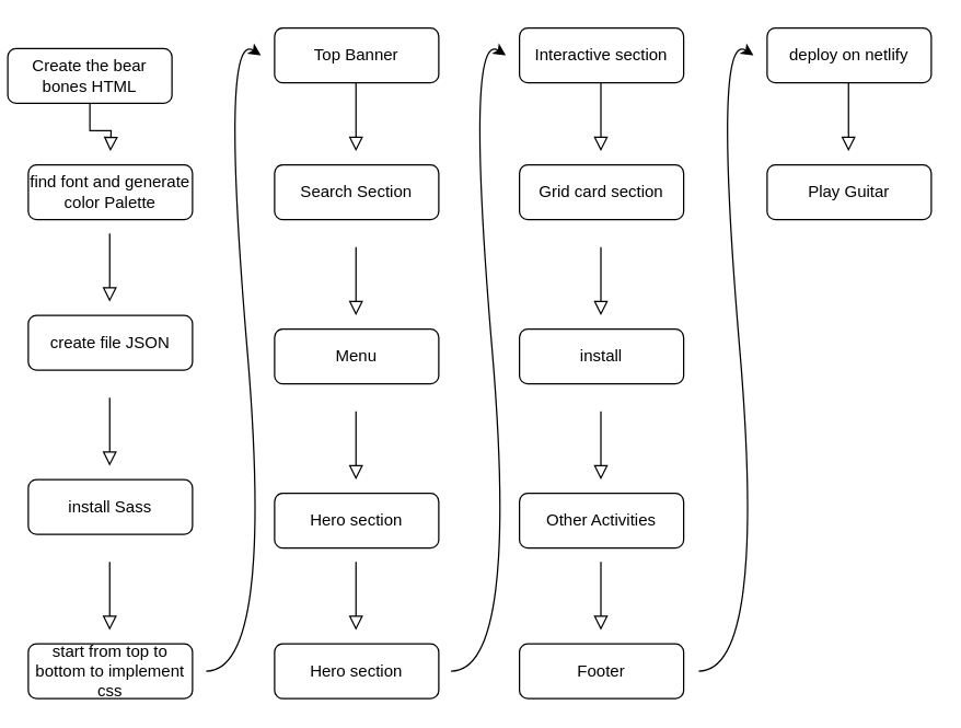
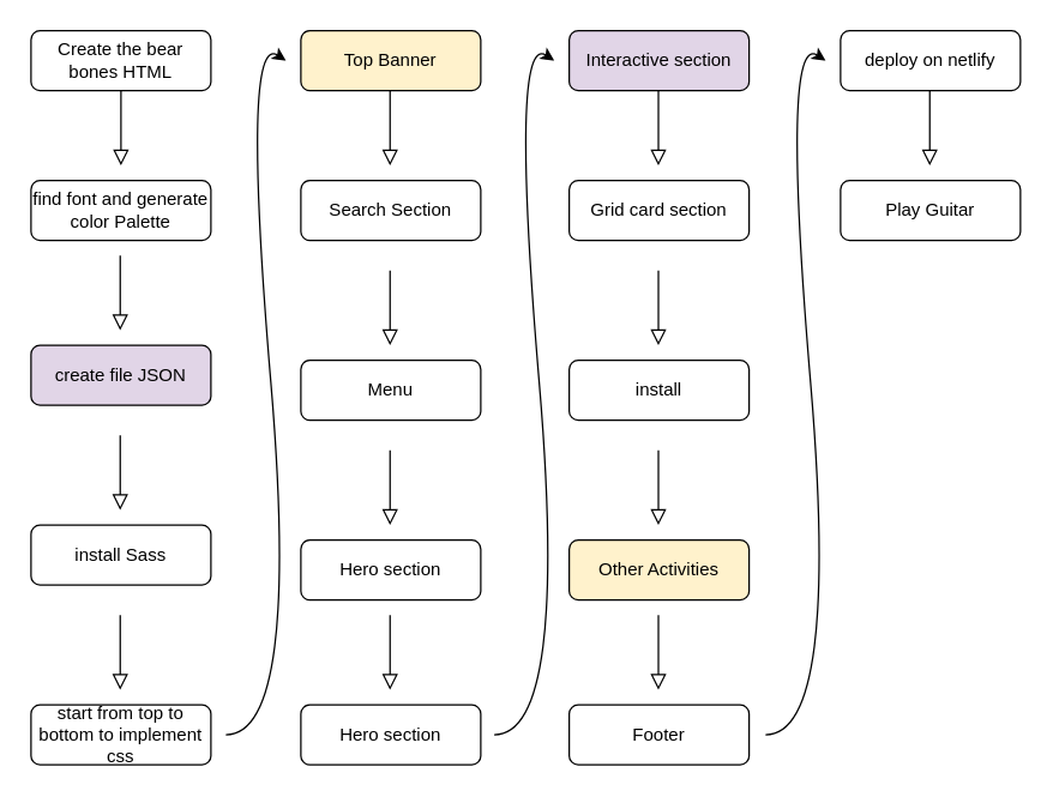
  <mxCell id="0" />
  <mxCell id="1" parent="0" />
  <mxCell id="2" value="" style="rounded=0;html=1;jettySize=auto;orthogonalLoop=1;fontSize=11;endArrow=block;endFill=0;endSize=8;strokeWidth=1;shadow=0;labelBackgroundColor=none;edgeStyle=orthogonalEdgeStyle;" parent="1" source="3" edge="1"><mxGeometry relative="1" as="geometry"><mxPoint x="80" y="110" as="targetPoint" /></mxGeometry></mxCell>
- <mxCell id="3" value="Create the bear bones HTML" style="rounded=1;whiteSpace=wrap;html=1;fontSize=12;glass=0;strokeWidth=1;shadow=0;" parent="1" vertex="1"><mxGeometry x="5" y="35" width="120" height="40" as="geometry" /></mxCell>
+ <mxCell id="3" value="Create the bear bones HTML" style="rounded=1;whiteSpace=wrap;html=1;fontSize=12;glass=0;strokeWidth=1;shadow=0;" parent="1" vertex="1"><mxGeometry x="20" y="20" width="120" height="40" as="geometry" /></mxCell>
  <mxCell id="4" value="find font and generate color Palette" style="rounded=1;whiteSpace=wrap;html=1;fontSize=12;glass=0;strokeWidth=1;shadow=0;" parent="1" vertex="1"><mxGeometry x="20" y="120" width="120" height="40" as="geometry" /></mxCell>
- <mxCell id="5" value="create file JSON" style="rounded=1;whiteSpace=wrap;html=1;fontSize=12;glass=0;strokeWidth=1;shadow=0;" parent="1" vertex="1"><mxGeometry x="20" y="230" width="120" height="40" as="geometry" /></mxCell>
+ <mxCell id="5" value="create file JSON" style="rounded=1;whiteSpace=wrap;html=1;fontSize=12;glass=0;strokeWidth=1;shadow=0;fillColor=#e1d5e7;" parent="1" vertex="1"><mxGeometry x="20" y="230" width="120" height="40" as="geometry" /></mxCell>
  <mxCell id="6" value="" style="rounded=0;html=1;jettySize=auto;orthogonalLoop=1;fontSize=11;endArrow=block;endFill=0;endSize=8;strokeWidth=1;shadow=0;labelBackgroundColor=none;edgeStyle=orthogonalEdgeStyle;" edge="1" parent="1"><mxGeometry relative="1" as="geometry"><mxPoint x="79.5" y="170" as="sourcePoint" /><mxPoint x="79.5" y="220" as="targetPoint" /></mxGeometry></mxCell>
  <mxCell id="7" value="install Sass" style="rounded=1;whiteSpace=wrap;html=1;fontSize=12;glass=0;strokeWidth=1;shadow=0;" vertex="1" parent="1"><mxGeometry x="20" y="350" width="120" height="40" as="geometry" /></mxCell>
  <mxCell id="8" value="" style="rounded=0;html=1;jettySize=auto;orthogonalLoop=1;fontSize=11;endArrow=block;endFill=0;endSize=8;strokeWidth=1;shadow=0;labelBackgroundColor=none;edgeStyle=orthogonalEdgeStyle;" edge="1" parent="1"><mxGeometry relative="1" as="geometry"><mxPoint x="79.5" y="290" as="sourcePoint" /><mxPoint x="79.5" y="340" as="targetPoint" /></mxGeometry></mxCell>
  <mxCell id="9" value="start from top to bottom to implement css" style="rounded=1;whiteSpace=wrap;html=1;fontSize=12;glass=0;strokeWidth=1;shadow=0;" vertex="1" parent="1"><mxGeometry x="20" y="470" width="120" height="40" as="geometry" /></mxCell>
  <mxCell id="10" value="" style="rounded=0;html=1;jettySize=auto;orthogonalLoop=1;fontSize=11;endArrow=block;endFill=0;endSize=8;strokeWidth=1;shadow=0;labelBackgroundColor=none;edgeStyle=orthogonalEdgeStyle;" edge="1" parent="1"><mxGeometry relative="1" as="geometry"><mxPoint x="79.5" y="410" as="sourcePoint" /><mxPoint x="79.5" y="460" as="targetPoint" /></mxGeometry></mxCell>
  <mxCell id="11" value="" style="curved=1;endArrow=classic;html=1;" edge="1" parent="1"><mxGeometry width="50" height="50" relative="1" as="geometry"><mxPoint x="150" y="490" as="sourcePoint" /><mxPoint x="190" y="40" as="targetPoint" /><Array as="points"><mxPoint x="200" y="490" /><mxPoint x="160" y="20" /></Array></mxGeometry></mxCell>
- <mxCell id="12" value="Top Banner" style="rounded=1;whiteSpace=wrap;html=1;fontSize=12;glass=0;strokeWidth=1;shadow=0;" vertex="1" parent="1"><mxGeometry x="200" y="20" width="120" height="40" as="geometry" /></mxCell>
+ <mxCell id="12" value="Top Banner" style="rounded=1;whiteSpace=wrap;html=1;fontSize=12;glass=0;strokeWidth=1;shadow=0;fillColor=#fff2cc;" vertex="1" parent="1"><mxGeometry x="200" y="20" width="120" height="40" as="geometry" /></mxCell>
  <mxCell id="13" value="Search Section" style="rounded=1;whiteSpace=wrap;html=1;fontSize=12;glass=0;strokeWidth=1;shadow=0;" vertex="1" parent="1"><mxGeometry x="200" y="120" width="120" height="40" as="geometry" /></mxCell>
  <mxCell id="14" value="" style="rounded=0;html=1;jettySize=auto;orthogonalLoop=1;fontSize=11;endArrow=block;endFill=0;endSize=8;strokeWidth=1;shadow=0;labelBackgroundColor=none;edgeStyle=orthogonalEdgeStyle;" edge="1" parent="1"><mxGeometry relative="1" as="geometry"><mxPoint x="259.5" y="60" as="sourcePoint" /><mxPoint x="259.5" y="110" as="targetPoint" /></mxGeometry></mxCell>
  <mxCell id="15" value="Menu" style="rounded=1;whiteSpace=wrap;html=1;fontSize=12;glass=0;strokeWidth=1;shadow=0;" vertex="1" parent="1"><mxGeometry x="200" y="240" width="120" height="40" as="geometry" /></mxCell>
  <mxCell id="16" value="" style="rounded=0;html=1;jettySize=auto;orthogonalLoop=1;fontSize=11;endArrow=block;endFill=0;endSize=8;strokeWidth=1;shadow=0;labelBackgroundColor=none;edgeStyle=orthogonalEdgeStyle;" edge="1" parent="1"><mxGeometry relative="1" as="geometry"><mxPoint x="259.5" y="180" as="sourcePoint" /><mxPoint x="259.5" y="230" as="targetPoint" /></mxGeometry></mxCell>
  <mxCell id="17" value="Hero section" style="rounded=1;whiteSpace=wrap;html=1;fontSize=12;glass=0;strokeWidth=1;shadow=0;" vertex="1" parent="1"><mxGeometry x="200" y="360" width="120" height="40" as="geometry" /></mxCell>
  <mxCell id="18" value="" style="rounded=0;html=1;jettySize=auto;orthogonalLoop=1;fontSize=11;endArrow=block;endFill=0;endSize=8;strokeWidth=1;shadow=0;labelBackgroundColor=none;edgeStyle=orthogonalEdgeStyle;" edge="1" parent="1"><mxGeometry relative="1" as="geometry"><mxPoint x="259.5" y="300" as="sourcePoint" /><mxPoint x="259.5" y="350" as="targetPoint" /></mxGeometry></mxCell>
  <mxCell id="19" value="Hero section" style="rounded=1;whiteSpace=wrap;html=1;fontSize=12;glass=0;strokeWidth=1;shadow=0;" vertex="1" parent="1"><mxGeometry x="200" y="470" width="120" height="40" as="geometry" /></mxCell>
  <mxCell id="20" value="" style="rounded=0;html=1;jettySize=auto;orthogonalLoop=1;fontSize=11;endArrow=block;endFill=0;endSize=8;strokeWidth=1;shadow=0;labelBackgroundColor=none;edgeStyle=orthogonalEdgeStyle;" edge="1" parent="1"><mxGeometry relative="1" as="geometry"><mxPoint x="259.5" y="410" as="sourcePoint" /><mxPoint x="259.5" y="460" as="targetPoint" /></mxGeometry></mxCell>
  <mxCell id="21" value="" style="curved=1;endArrow=classic;html=1;" edge="1" parent="1"><mxGeometry width="50" height="50" relative="1" as="geometry"><mxPoint x="329" y="490" as="sourcePoint" /><mxPoint x="369" y="40" as="targetPoint" /><Array as="points"><mxPoint x="379" y="490" /><mxPoint x="339" y="20" /></Array></mxGeometry></mxCell>
- <mxCell id="22" value="Interactive section" style="rounded=1;whiteSpace=wrap;html=1;fontSize=12;glass=0;strokeWidth=1;shadow=0;" vertex="1" parent="1"><mxGeometry x="379" y="20" width="120" height="40" as="geometry" /></mxCell>
+ <mxCell id="22" value="Interactive section" style="rounded=1;whiteSpace=wrap;html=1;fontSize=12;glass=0;strokeWidth=1;shadow=0;fillColor=#e1d5e7;" vertex="1" parent="1"><mxGeometry x="379" y="20" width="120" height="40" as="geometry" /></mxCell>
  <mxCell id="23" value="Grid card section" style="rounded=1;whiteSpace=wrap;html=1;fontSize=12;glass=0;strokeWidth=1;shadow=0;" vertex="1" parent="1"><mxGeometry x="379" y="120" width="120" height="40" as="geometry" /></mxCell>
  <mxCell id="24" value="" style="rounded=0;html=1;jettySize=auto;orthogonalLoop=1;fontSize=11;endArrow=block;endFill=0;endSize=8;strokeWidth=1;shadow=0;labelBackgroundColor=none;edgeStyle=orthogonalEdgeStyle;" edge="1" parent="1"><mxGeometry relative="1" as="geometry"><mxPoint x="438.5" y="60" as="sourcePoint" /><mxPoint x="438.5" y="110" as="targetPoint" /></mxGeometry></mxCell>
  <mxCell id="25" value="install" style="rounded=1;whiteSpace=wrap;html=1;fontSize=12;glass=0;strokeWidth=1;shadow=0;" vertex="1" parent="1"><mxGeometry x="379" y="240" width="120" height="40" as="geometry" /></mxCell>
  <mxCell id="26" value="" style="rounded=0;html=1;jettySize=auto;orthogonalLoop=1;fontSize=11;endArrow=block;endFill=0;endSize=8;strokeWidth=1;shadow=0;labelBackgroundColor=none;edgeStyle=orthogonalEdgeStyle;" edge="1" parent="1"><mxGeometry relative="1" as="geometry"><mxPoint x="438.5" y="180" as="sourcePoint" /><mxPoint x="438.5" y="230" as="targetPoint" /></mxGeometry></mxCell>
- <mxCell id="27" value="Other Activities" style="rounded=1;whiteSpace=wrap;html=1;fontSize=12;glass=0;strokeWidth=1;shadow=0;" vertex="1" parent="1"><mxGeometry x="379" y="360" width="120" height="40" as="geometry" /></mxCell>
+ <mxCell id="27" value="Other Activities" style="rounded=1;whiteSpace=wrap;html=1;fontSize=12;glass=0;strokeWidth=1;shadow=0;fillColor=#fff2cc;" vertex="1" parent="1"><mxGeometry x="379" y="360" width="120" height="40" as="geometry" /></mxCell>
  <mxCell id="28" value="" style="rounded=0;html=1;jettySize=auto;orthogonalLoop=1;fontSize=11;endArrow=block;endFill=0;endSize=8;strokeWidth=1;shadow=0;labelBackgroundColor=none;edgeStyle=orthogonalEdgeStyle;" edge="1" parent="1"><mxGeometry relative="1" as="geometry"><mxPoint x="438.5" y="300" as="sourcePoint" /><mxPoint x="438.5" y="350" as="targetPoint" /></mxGeometry></mxCell>
  <mxCell id="29" value="Footer" style="rounded=1;whiteSpace=wrap;html=1;fontSize=12;glass=0;strokeWidth=1;shadow=0;" vertex="1" parent="1"><mxGeometry x="379" y="470" width="120" height="40" as="geometry" /></mxCell>
  <mxCell id="30" value="" style="rounded=0;html=1;jettySize=auto;orthogonalLoop=1;fontSize=11;endArrow=block;endFill=0;endSize=8;strokeWidth=1;shadow=0;labelBackgroundColor=none;edgeStyle=orthogonalEdgeStyle;" edge="1" parent="1"><mxGeometry relative="1" as="geometry"><mxPoint x="438.5" y="410" as="sourcePoint" /><mxPoint x="438.5" y="460" as="targetPoint" /></mxGeometry></mxCell>
  <mxCell id="31" value="" style="curved=1;endArrow=classic;html=1;" edge="1" parent="1"><mxGeometry width="50" height="50" relative="1" as="geometry"><mxPoint x="510" y="490" as="sourcePoint" /><mxPoint x="550" y="40" as="targetPoint" /><Array as="points"><mxPoint x="560" y="490" /><mxPoint x="520" y="20" /></Array></mxGeometry></mxCell>
  <mxCell id="32" value="deploy on netlify" style="rounded=1;whiteSpace=wrap;html=1;fontSize=12;glass=0;strokeWidth=1;shadow=0;" vertex="1" parent="1"><mxGeometry x="560" y="20" width="120" height="40" as="geometry" /></mxCell>
  <mxCell id="33" value="Play Guitar" style="rounded=1;whiteSpace=wrap;html=1;fontSize=12;glass=0;strokeWidth=1;shadow=0;" vertex="1" parent="1"><mxGeometry x="560" y="120" width="120" height="40" as="geometry" /></mxCell>
  <mxCell id="34" value="" style="rounded=0;html=1;jettySize=auto;orthogonalLoop=1;fontSize=11;endArrow=block;endFill=0;endSize=8;strokeWidth=1;shadow=0;labelBackgroundColor=none;edgeStyle=orthogonalEdgeStyle;" edge="1" parent="1"><mxGeometry relative="1" as="geometry"><mxPoint x="619.5" y="60" as="sourcePoint" /><mxPoint x="619.5" y="110" as="targetPoint" /><Array as="points"><mxPoint x="619" y="70" /><mxPoint x="619" y="70" /></Array></mxGeometry></mxCell>
